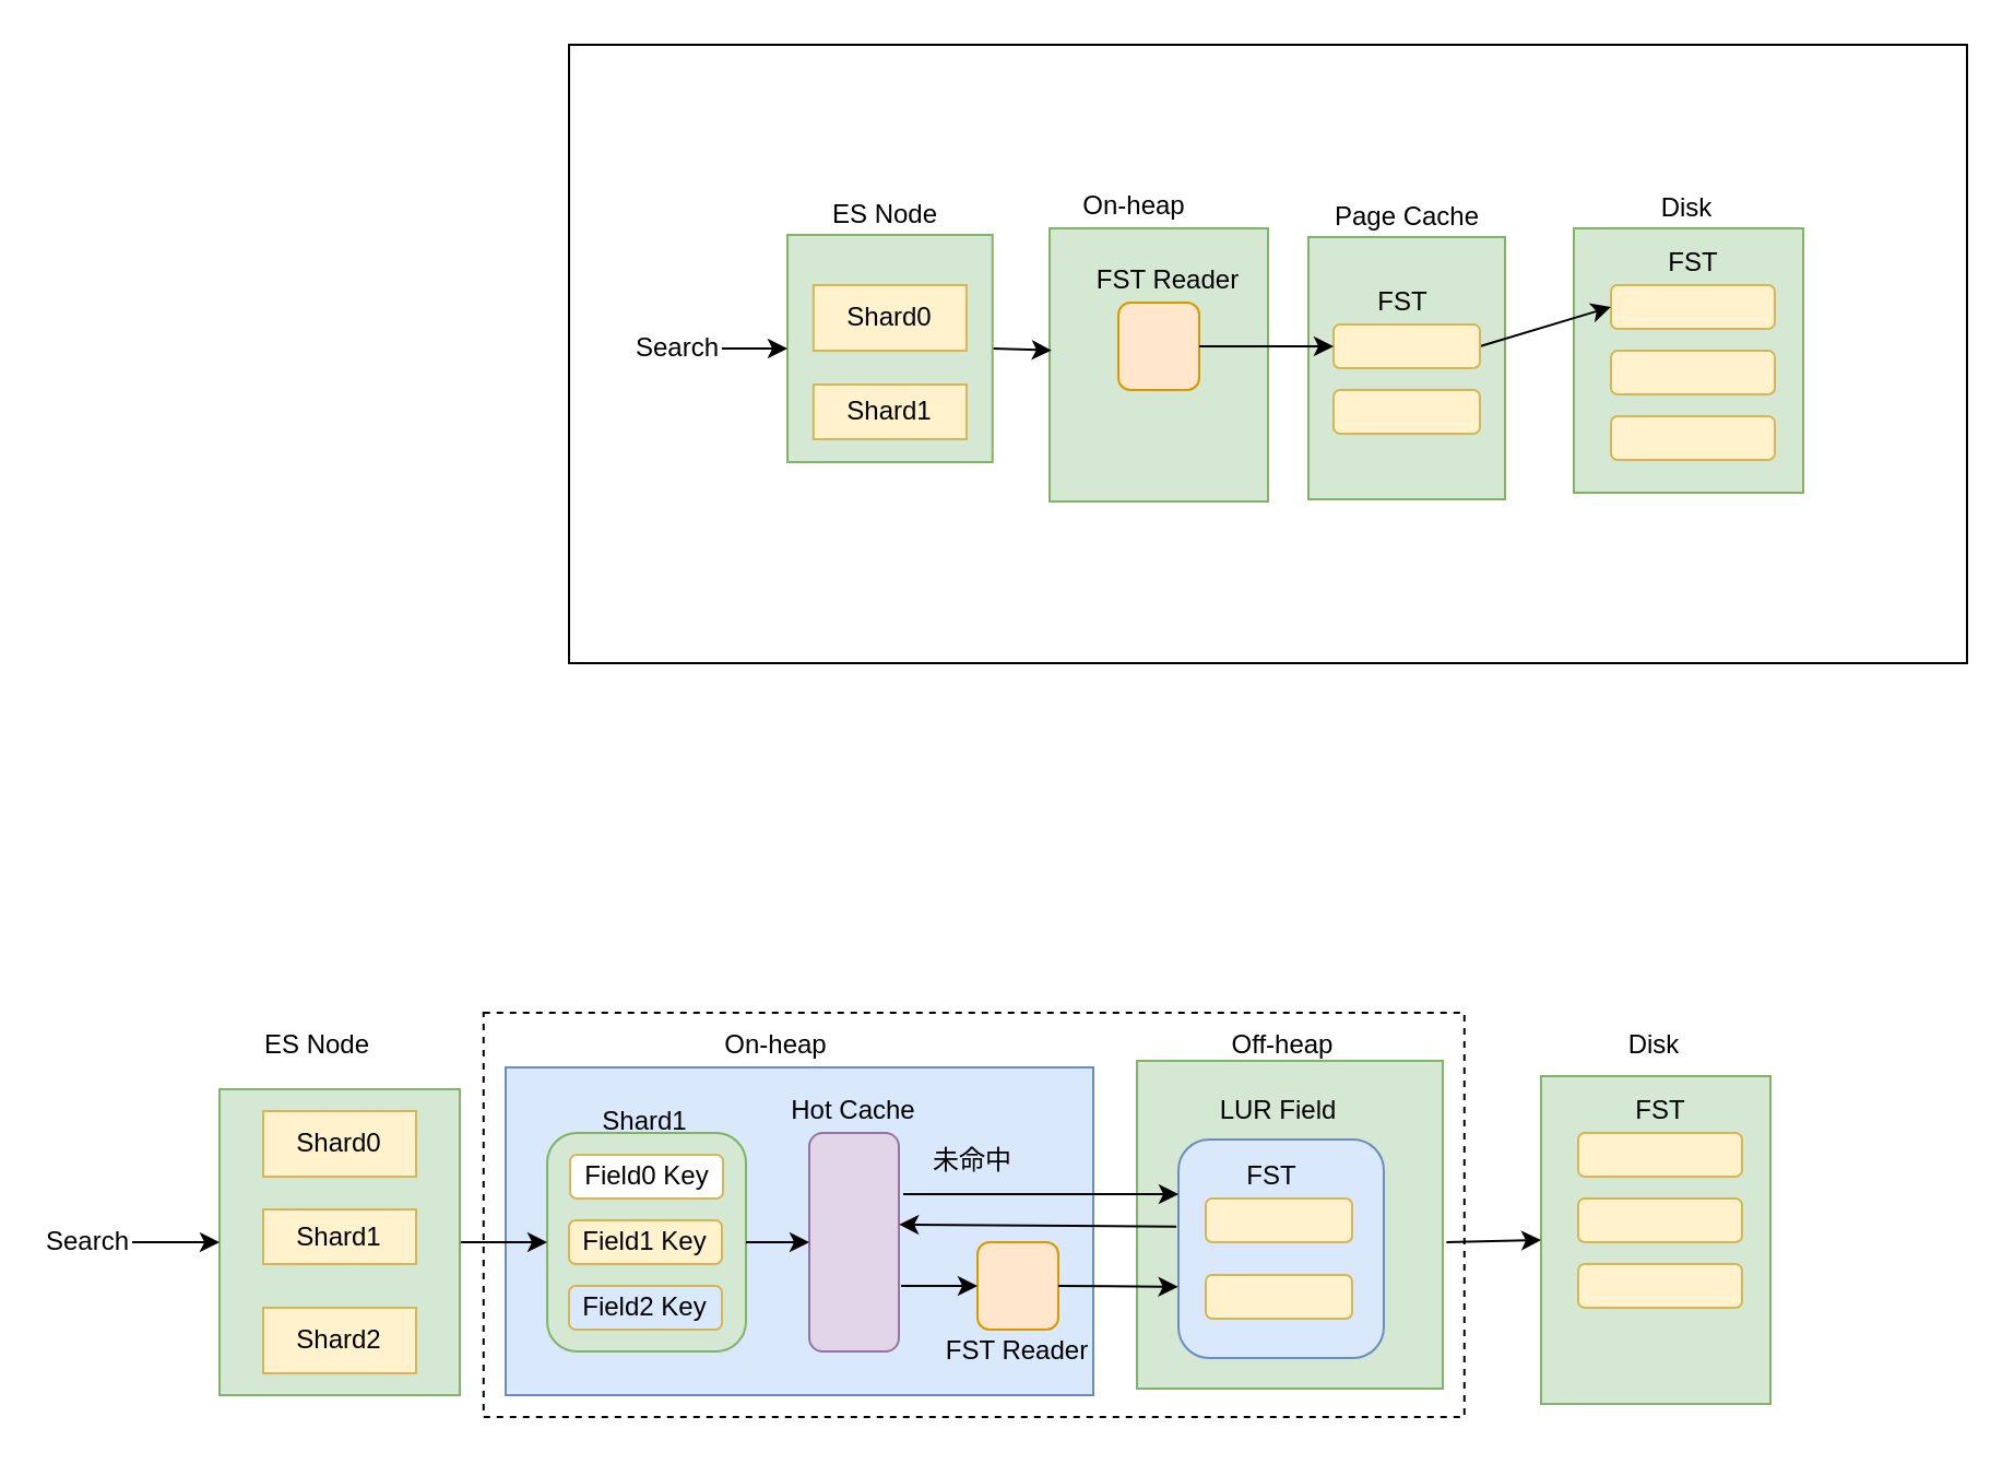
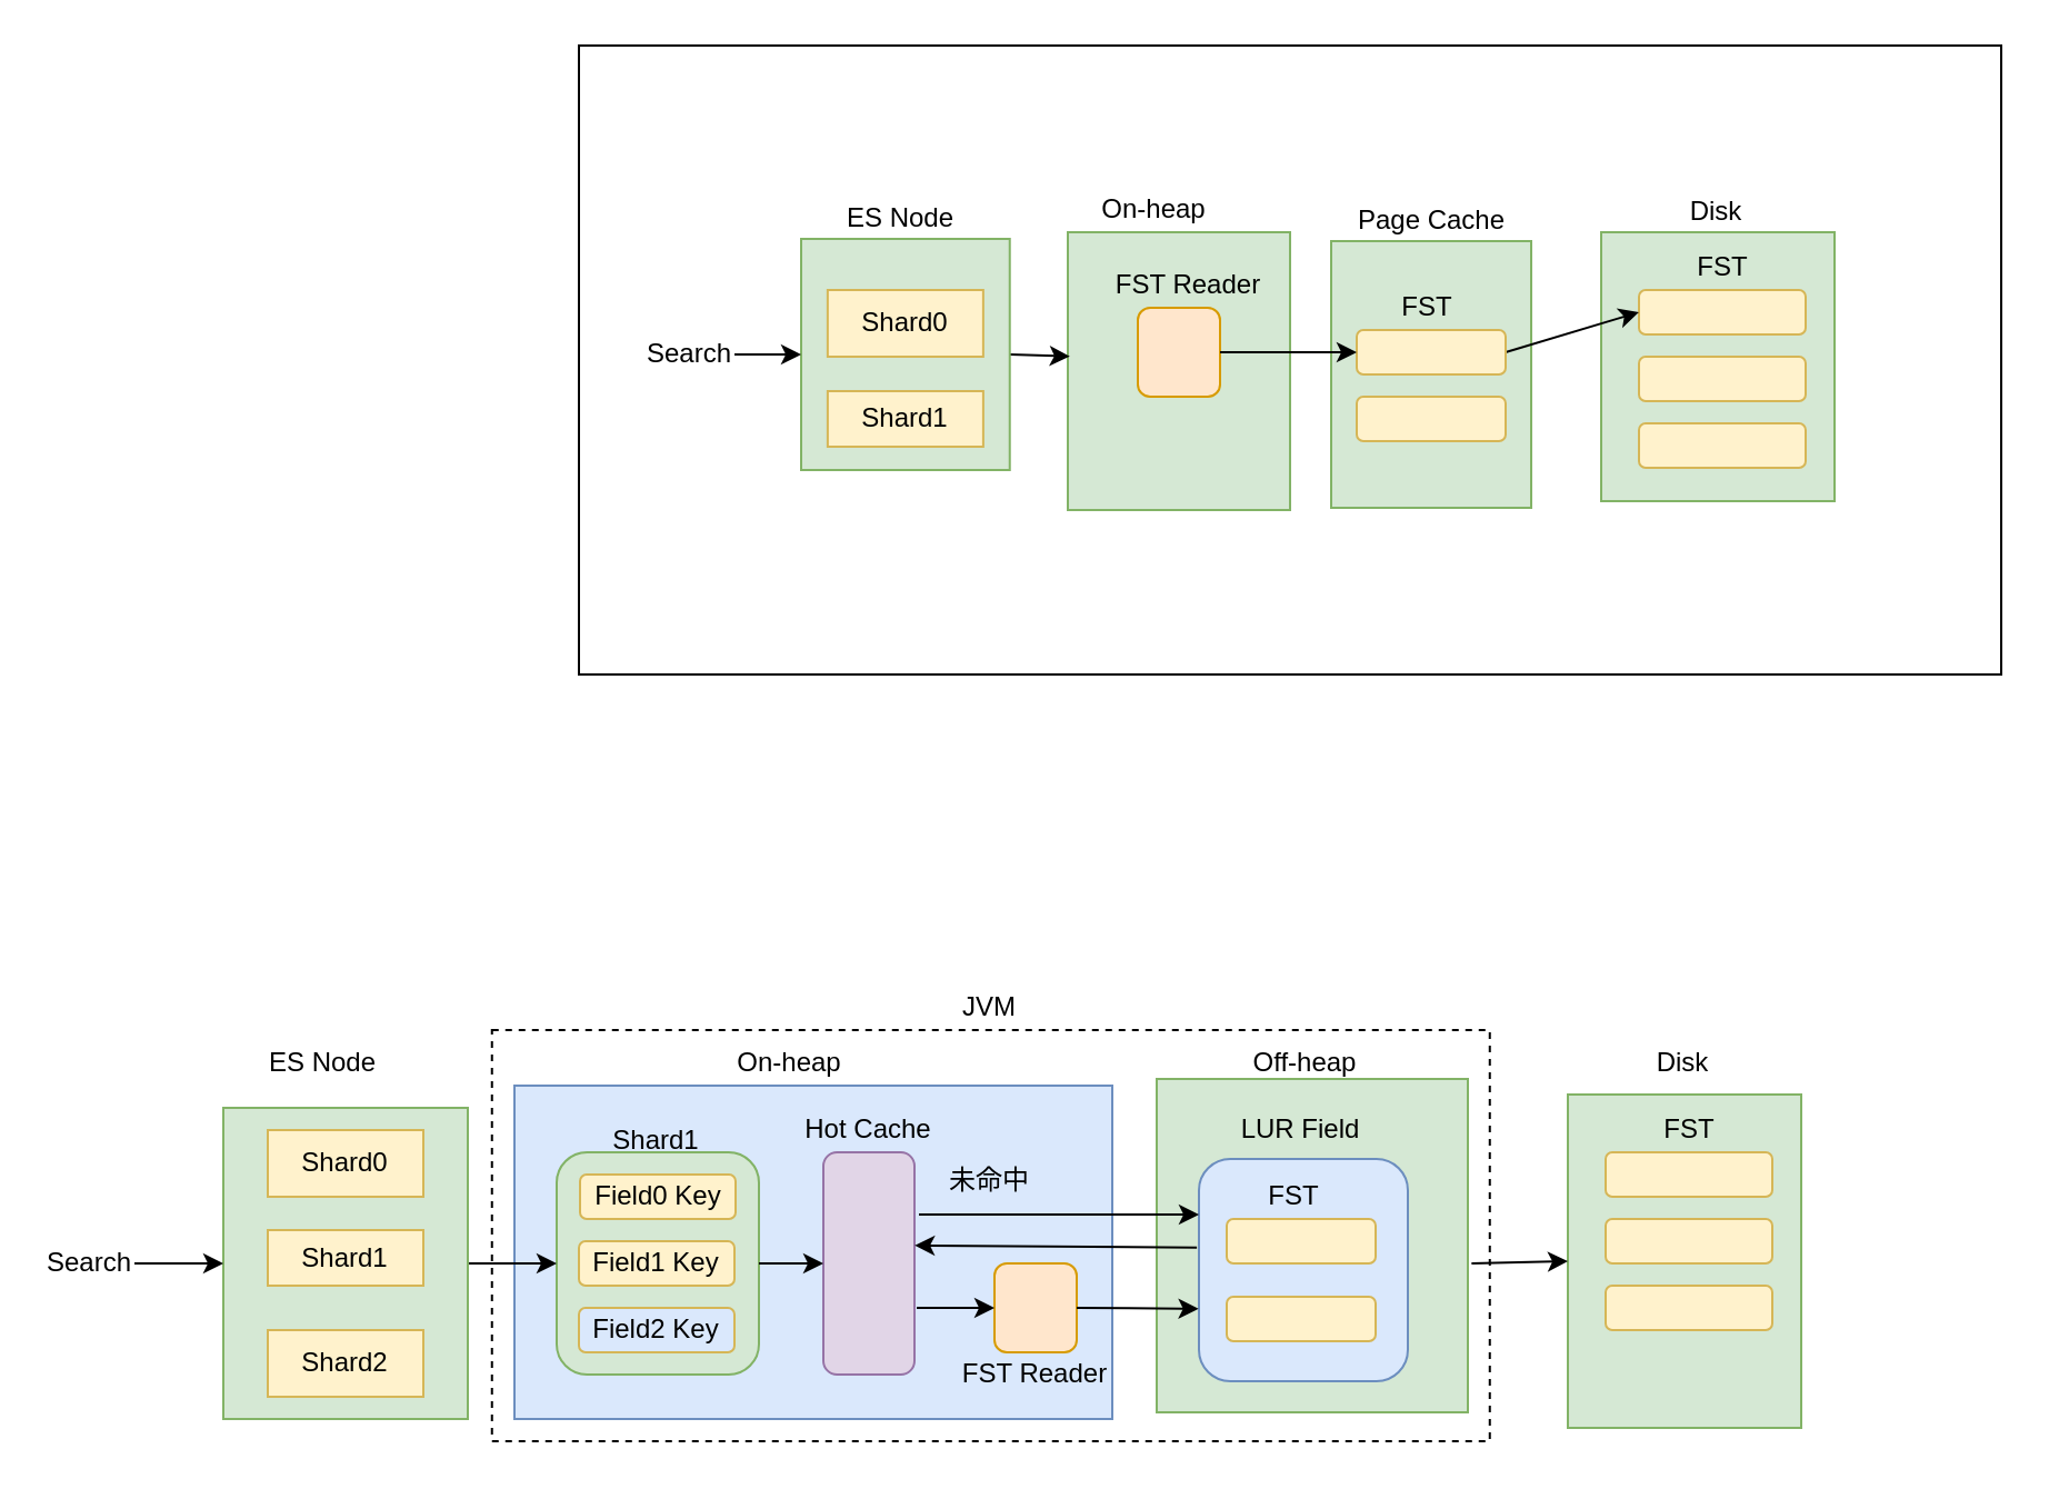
  <mxCell id="0" />
  <mxCell id="1" parent="0" />
  <mxCell id="2" value="" style="rounded=0;whiteSpace=wrap;html=1;" vertex="1" parent="1"><mxGeometry x="260" y="20" width="640" height="283" as="geometry" /></mxCell>
  <mxCell id="3" value="" style="rounded=0;whiteSpace=wrap;html=1;fillColor=#d5e8d4;strokeColor=#82b366;" vertex="1" parent="1"><mxGeometry x="480" y="104" width="100" height="125" as="geometry" /></mxCell>
  <mxCell id="4" value="" style="rounded=0;whiteSpace=wrap;html=1;fillColor=#d5e8d4;strokeColor=#82b366;" vertex="1" parent="1"><mxGeometry x="598.5" y="108" width="90" height="120" as="geometry" /></mxCell>
  <mxCell id="5" value="" style="rounded=0;whiteSpace=wrap;html=1;dashed=1;" vertex="1" parent="1"><mxGeometry x="220.88" y="463" width="449" height="185" as="geometry" /></mxCell>
  <mxCell id="6" value="" style="rounded=0;whiteSpace=wrap;html=1;fillColor=#dae8fc;strokeColor=#6c8ebf;" vertex="1" parent="1"><mxGeometry x="231" y="488" width="269" height="150" as="geometry" /></mxCell>
  <mxCell id="7" value="" style="rounded=0;whiteSpace=wrap;html=1;fillColor=#d5e8d4;strokeColor=#82b366;" vertex="1" parent="1"><mxGeometry x="520" y="485" width="140" height="150" as="geometry" /></mxCell>
  <mxCell id="8" value="" style="rounded=0;whiteSpace=wrap;html=1;fillColor=#d5e8d4;strokeColor=#82b366;" vertex="1" parent="1"><mxGeometry x="705" y="492" width="105" height="150" as="geometry" /></mxCell>
  <mxCell id="9" value="Disk" style="text;html=1;strokeColor=none;fillColor=none;align=center;verticalAlign=middle;whiteSpace=wrap;rounded=0;" vertex="1" parent="1"><mxGeometry x="722" y="468" width="70" height="20" as="geometry" /></mxCell>
  <mxCell id="10" value="FST" style="text;html=1;strokeColor=none;fillColor=none;align=center;verticalAlign=middle;whiteSpace=wrap;rounded=0;" vertex="1" parent="1"><mxGeometry x="739.5" y="498" width="40" height="20" as="geometry" /></mxCell>
  <mxCell id="11" value="" style="rounded=1;whiteSpace=wrap;html=1;fillColor=#fff2cc;strokeColor=#d6b656;" vertex="1" parent="1"><mxGeometry x="722" y="518" width="75" height="20" as="geometry" /></mxCell>
  <mxCell id="12" value="" style="rounded=1;whiteSpace=wrap;html=1;fillColor=#fff2cc;strokeColor=#d6b656;" vertex="1" parent="1"><mxGeometry x="722" y="548" width="75" height="20" as="geometry" /></mxCell>
  <mxCell id="13" value="" style="rounded=1;whiteSpace=wrap;html=1;fillColor=#fff2cc;strokeColor=#d6b656;" vertex="1" parent="1"><mxGeometry x="722" y="578" width="75" height="20" as="geometry" /></mxCell>
  <mxCell id="14" value="" style="rounded=1;whiteSpace=wrap;html=1;fillColor=#dae8fc;strokeColor=#6c8ebf;" vertex="1" parent="1"><mxGeometry x="539" y="521" width="94" height="100" as="geometry" /></mxCell>
  <mxCell id="15" value="LUR Field" style="text;html=1;strokeColor=none;fillColor=none;align=center;verticalAlign=middle;whiteSpace=wrap;rounded=0;" vertex="1" parent="1"><mxGeometry x="540" y="498" width="90" height="20" as="geometry" /></mxCell>
  <mxCell id="16" value="" style="endArrow=classic;html=1;entryX=0;entryY=0.5;entryDx=0;entryDy=0;exitX=1.012;exitY=0.553;exitDx=0;exitDy=0;exitPerimeter=0;" edge="1" parent="1" source="7" target="8"><mxGeometry width="50" height="50" relative="1" as="geometry"><mxPoint x="660" y="567" as="sourcePoint" /><mxPoint x="710" y="568" as="targetPoint" /></mxGeometry></mxCell>
  <mxCell id="17" value="On-heap" style="text;html=1;strokeColor=none;fillColor=none;align=center;verticalAlign=middle;whiteSpace=wrap;rounded=0;" vertex="1" parent="1"><mxGeometry x="320" y="468" width="70" height="20" as="geometry" /></mxCell>
  <mxCell id="18" value="" style="rounded=1;whiteSpace=wrap;html=1;fillColor=#e1d5e7;strokeColor=#9673a6;" vertex="1" parent="1"><mxGeometry x="370" y="518" width="41" height="100" as="geometry" /></mxCell>
  <mxCell id="19" value="Hot Cache" style="text;html=1;strokeColor=none;fillColor=none;align=center;verticalAlign=middle;whiteSpace=wrap;rounded=0;" vertex="1" parent="1"><mxGeometry x="355.87" y="498" width="69.25" height="20" as="geometry" /></mxCell>
  <mxCell id="20" value="" style="rounded=1;whiteSpace=wrap;html=1;fillColor=#d5e8d4;strokeColor=#82b366;" vertex="1" parent="1"><mxGeometry x="250" y="518" width="91" height="100" as="geometry" /></mxCell>
  <mxCell id="21" value="" style="endArrow=classic;html=1;entryX=0;entryY=0.25;entryDx=0;entryDy=0;" edge="1" target="14" parent="1"><mxGeometry width="50" height="50" relative="1" as="geometry"><mxPoint x="413" y="546" as="sourcePoint" /><mxPoint x="380" y="418" as="targetPoint" /></mxGeometry></mxCell>
  <mxCell id="22" value="Field2 Key" style="rounded=1;whiteSpace=wrap;html=1;fillColor=#dae8fc;strokeColor=#d6b656;" vertex="1" parent="1"><mxGeometry x="260" y="588" width="70" height="20" as="geometry" /></mxCell>
- <mxCell id="23" value="Field0 Key" style="rounded=1;whiteSpace=wrap;html=1;fillColor=#ffffff;strokeColor=#d6b656;" vertex="1" parent="1"><mxGeometry x="260.5" y="528" width="70" height="20" as="geometry" /></mxCell>
+ <mxCell id="23" value="Field0 Key" style="rounded=1;whiteSpace=wrap;html=1;fillColor=#fff2cc;strokeColor=#d6b656;" vertex="1" parent="1"><mxGeometry x="260.5" y="528" width="70" height="20" as="geometry" /></mxCell>
  <mxCell id="24" value="Field1 Key" style="rounded=1;whiteSpace=wrap;html=1;fillColor=#fff2cc;strokeColor=#d6b656;" vertex="1" parent="1"><mxGeometry x="260" y="558" width="70" height="20" as="geometry" /></mxCell>
  <mxCell id="25" value="" style="endArrow=classic;html=1;entryX=0;entryY=0.5;entryDx=0;entryDy=0;exitX=1;exitY=0.5;exitDx=0;exitDy=0;" edge="1" source="26" target="20" parent="1"><mxGeometry width="50" height="50" relative="1" as="geometry"><mxPoint x="200" y="568" as="sourcePoint" /><mxPoint x="310" y="388" as="targetPoint" /></mxGeometry></mxCell>
  <mxCell id="26" value="" style="rounded=0;whiteSpace=wrap;html=1;fillColor=#d5e8d4;strokeColor=#82b366;" vertex="1" parent="1"><mxGeometry x="100" y="498" width="110" height="140" as="geometry" /></mxCell>
  <mxCell id="27" value="Shard0" style="rounded=0;whiteSpace=wrap;html=1;fillColor=#fff2cc;strokeColor=#d6b656;" vertex="1" parent="1"><mxGeometry x="120" y="508" width="70" height="30" as="geometry" /></mxCell>
  <mxCell id="28" value="Shard1" style="rounded=0;whiteSpace=wrap;html=1;fillColor=#fff2cc;strokeColor=#d6b656;" vertex="1" parent="1"><mxGeometry x="120" y="553" width="70" height="25" as="geometry" /></mxCell>
  <mxCell id="29" value="Shard2" style="rounded=0;whiteSpace=wrap;html=1;fillColor=#fff2cc;strokeColor=#d6b656;" vertex="1" parent="1"><mxGeometry x="120" y="598" width="70" height="30" as="geometry" /></mxCell>
  <mxCell id="30" value="Shard1" style="text;html=1;strokeColor=none;fillColor=none;align=center;verticalAlign=middle;whiteSpace=wrap;rounded=0;" vertex="1" parent="1"><mxGeometry x="275" y="503" width="40" height="20" as="geometry" /></mxCell>
  <mxCell id="31" value="" style="rounded=1;whiteSpace=wrap;html=1;fillColor=#fff2cc;strokeColor=#d6b656;" vertex="1" parent="1"><mxGeometry x="551.5" y="548" width="67" height="20" as="geometry" /></mxCell>
  <mxCell id="32" value="" style="rounded=1;whiteSpace=wrap;html=1;fillColor=#fff2cc;strokeColor=#d6b656;" vertex="1" parent="1"><mxGeometry x="551.5" y="583" width="67" height="20" as="geometry" /></mxCell>
  <mxCell id="33" value="ES Node" style="text;html=1;strokeColor=none;fillColor=none;align=center;verticalAlign=middle;whiteSpace=wrap;rounded=0;" vertex="1" parent="1"><mxGeometry x="110" y="468" width="70" height="20" as="geometry" /></mxCell>
  <mxCell id="34" value="" style="endArrow=classic;html=1;entryX=0;entryY=0.5;entryDx=0;entryDy=0;" edge="1" target="26" parent="1"><mxGeometry width="50" height="50" relative="1" as="geometry"><mxPoint x="60" y="568" as="sourcePoint" /><mxPoint x="70" y="548" as="targetPoint" /></mxGeometry></mxCell>
  <mxCell id="35" value="Search" style="text;html=1;strokeColor=none;fillColor=none;align=center;verticalAlign=middle;whiteSpace=wrap;rounded=0;" vertex="1" parent="1"><mxGeometry x="20" y="558" width="40" height="20" as="geometry" /></mxCell>
  <mxCell id="36" value="" style="endArrow=classic;html=1;exitX=1;exitY=0.5;exitDx=0;exitDy=0;" edge="1" source="20" parent="1"><mxGeometry width="50" height="50" relative="1" as="geometry"><mxPoint x="410" y="578" as="sourcePoint" /><mxPoint x="370" y="568" as="targetPoint" /></mxGeometry></mxCell>
  <mxCell id="37" value="FST" style="text;html=1;strokeColor=none;fillColor=none;align=center;verticalAlign=middle;whiteSpace=wrap;rounded=0;" vertex="1" parent="1"><mxGeometry x="562" y="528" width="40" height="20" as="geometry" /></mxCell>
  <mxCell id="38" value="未命中" style="text;html=1;strokeColor=none;fillColor=none;align=center;verticalAlign=middle;whiteSpace=wrap;rounded=0;dashed=1;" vertex="1" parent="1"><mxGeometry x="425.38" y="521" width="40" height="20" as="geometry" /></mxCell>
  <mxCell id="39" value="Off-heap" style="text;html=1;strokeColor=none;fillColor=none;align=center;verticalAlign=middle;whiteSpace=wrap;rounded=0;" vertex="1" parent="1"><mxGeometry x="551.5" y="468" width="70" height="20" as="geometry" /></mxCell>
  <mxCell id="40" value="" style="endArrow=classic;html=1;exitX=-0.01;exitY=0.399;exitDx=0;exitDy=0;exitPerimeter=0;entryX=1.002;entryY=0.419;entryDx=0;entryDy=0;entryPerimeter=0;" edge="1" parent="1" source="14" target="18"><mxGeometry width="50" height="50" relative="1" as="geometry"><mxPoint x="350" y="733" as="sourcePoint" /><mxPoint x="400" y="683" as="targetPoint" /></mxGeometry></mxCell>
  <mxCell id="41" value="" style="rounded=1;whiteSpace=wrap;html=1;fillColor=#ffe6cc;strokeColor=#d79b00;" vertex="1" parent="1"><mxGeometry x="447" y="568" width="37" height="40" as="geometry" /></mxCell>
  <mxCell id="42" value="FST Reader" style="text;html=1;strokeColor=none;fillColor=none;align=center;verticalAlign=middle;whiteSpace=wrap;rounded=0;" vertex="1" parent="1"><mxGeometry x="430.88" y="608" width="69.25" height="20" as="geometry" /></mxCell>
  <mxCell id="43" value="" style="endArrow=classic;html=1;entryX=0;entryY=0.5;entryDx=0;entryDy=0;" edge="1" parent="1" target="41"><mxGeometry width="50" height="50" relative="1" as="geometry"><mxPoint x="412" y="588" as="sourcePoint" /><mxPoint x="500" y="673" as="targetPoint" /></mxGeometry></mxCell>
  <mxCell id="44" value="" style="endArrow=classic;html=1;exitX=1;exitY=0.5;exitDx=0;exitDy=0;entryX=-0.002;entryY=0.674;entryDx=0;entryDy=0;entryPerimeter=0;" edge="1" parent="1" source="41" target="14"><mxGeometry width="50" height="50" relative="1" as="geometry"><mxPoint x="550" y="733" as="sourcePoint" /><mxPoint x="600" y="683" as="targetPoint" /></mxGeometry></mxCell>
+ <mxCell id="45" value="JVM" style="text;html=1;strokeColor=none;fillColor=none;align=center;verticalAlign=middle;whiteSpace=wrap;rounded=0;" vertex="1" parent="1"><mxGeometry x="410" y="443" width="70" height="20" as="geometry" /></mxCell>
  <mxCell id="46" value="" style="rounded=0;whiteSpace=wrap;html=1;fillColor=#d5e8d4;strokeColor=#82b366;" vertex="1" parent="1"><mxGeometry x="720" y="104" width="105" height="121" as="geometry" /></mxCell>
  <mxCell id="47" value="Disk" style="text;html=1;strokeColor=none;fillColor=none;align=center;verticalAlign=middle;whiteSpace=wrap;rounded=0;" vertex="1" parent="1"><mxGeometry x="737" y="85" width="70" height="20" as="geometry" /></mxCell>
  <mxCell id="48" value="FST" style="text;html=1;strokeColor=none;fillColor=none;align=center;verticalAlign=middle;whiteSpace=wrap;rounded=0;" vertex="1" parent="1"><mxGeometry x="754.5" y="110" width="40" height="20" as="geometry" /></mxCell>
  <mxCell id="49" value="" style="rounded=1;whiteSpace=wrap;html=1;fillColor=#fff2cc;strokeColor=#d6b656;" vertex="1" parent="1"><mxGeometry x="737" y="130" width="75" height="20" as="geometry" /></mxCell>
  <mxCell id="50" value="" style="rounded=1;whiteSpace=wrap;html=1;fillColor=#fff2cc;strokeColor=#d6b656;" vertex="1" parent="1"><mxGeometry x="737" y="160" width="75" height="20" as="geometry" /></mxCell>
  <mxCell id="51" value="" style="rounded=1;whiteSpace=wrap;html=1;fillColor=#fff2cc;strokeColor=#d6b656;" vertex="1" parent="1"><mxGeometry x="737" y="190" width="75" height="20" as="geometry" /></mxCell>
  <mxCell id="52" value="" style="endArrow=classic;html=1;entryX=0;entryY=0.5;entryDx=0;entryDy=0;exitX=1;exitY=0.5;exitDx=0;exitDy=0;" edge="1" source="58" target="49" parent="1"><mxGeometry width="50" height="50" relative="1" as="geometry"><mxPoint x="721.68" y="177.95" as="sourcePoint" /><mxPoint x="770" y="178" as="targetPoint" /></mxGeometry></mxCell>
  <mxCell id="53" value="On-heap" style="text;html=1;strokeColor=none;fillColor=none;align=center;verticalAlign=middle;whiteSpace=wrap;rounded=0;" vertex="1" parent="1"><mxGeometry x="484" y="84" width="70" height="20" as="geometry" /></mxCell>
  <mxCell id="54" value="" style="endArrow=classic;html=1;exitX=1;exitY=0.5;exitDx=0;exitDy=0;entryX=0.009;entryY=0.447;entryDx=0;entryDy=0;entryPerimeter=0;" edge="1" source="55" target="3" parent="1"><mxGeometry width="50" height="50" relative="1" as="geometry"><mxPoint x="400" y="173" as="sourcePoint" /><mxPoint x="440" y="175" as="targetPoint" /></mxGeometry></mxCell>
  <mxCell id="55" value="" style="rounded=0;whiteSpace=wrap;html=1;fillColor=#d5e8d4;strokeColor=#82b366;" vertex="1" parent="1"><mxGeometry x="360" y="107" width="93.87" height="104" as="geometry" /></mxCell>
  <mxCell id="56" value="Shard0" style="rounded=0;whiteSpace=wrap;html=1;fillColor=#fff2cc;strokeColor=#d6b656;" vertex="1" parent="1"><mxGeometry x="371.93" y="130" width="70" height="30" as="geometry" /></mxCell>
  <mxCell id="57" value="Shard1" style="rounded=0;whiteSpace=wrap;html=1;fillColor=#fff2cc;strokeColor=#d6b656;" vertex="1" parent="1"><mxGeometry x="371.94" y="175.5" width="70" height="25" as="geometry" /></mxCell>
  <mxCell id="58" value="" style="rounded=1;whiteSpace=wrap;html=1;fillColor=#fff2cc;strokeColor=#d6b656;" vertex="1" parent="1"><mxGeometry x="610" y="148" width="67" height="20" as="geometry" /></mxCell>
  <mxCell id="59" value="" style="rounded=1;whiteSpace=wrap;html=1;fillColor=#fff2cc;strokeColor=#d6b656;" vertex="1" parent="1"><mxGeometry x="610" y="178" width="67" height="20" as="geometry" /></mxCell>
  <mxCell id="60" value="ES Node" style="text;html=1;strokeColor=none;fillColor=none;align=center;verticalAlign=middle;whiteSpace=wrap;rounded=0;" vertex="1" parent="1"><mxGeometry x="370" y="88" width="70" height="20" as="geometry" /></mxCell>
  <mxCell id="61" value="" style="endArrow=classic;html=1;entryX=0;entryY=0.5;entryDx=0;entryDy=0;" edge="1" target="55" parent="1"><mxGeometry width="50" height="50" relative="1" as="geometry"><mxPoint x="330" y="159" as="sourcePoint" /><mxPoint x="313.87" y="139" as="targetPoint" /></mxGeometry></mxCell>
  <mxCell id="62" value="Search" style="text;html=1;strokeColor=none;fillColor=none;align=center;verticalAlign=middle;whiteSpace=wrap;rounded=0;" vertex="1" parent="1"><mxGeometry x="290" y="149" width="40" height="20" as="geometry" /></mxCell>
  <mxCell id="63" value="FST" style="text;html=1;strokeColor=none;fillColor=none;align=center;verticalAlign=middle;whiteSpace=wrap;rounded=0;" vertex="1" parent="1"><mxGeometry x="621.5" y="128" width="40" height="20" as="geometry" /></mxCell>
  <mxCell id="64" value="Page Cache" style="text;html=1;strokeColor=none;fillColor=none;align=center;verticalAlign=middle;whiteSpace=wrap;rounded=0;" vertex="1" parent="1"><mxGeometry x="608.5" y="89" width="70" height="20" as="geometry" /></mxCell>
  <mxCell id="65" value="" style="rounded=1;whiteSpace=wrap;html=1;fillColor=#ffe6cc;strokeColor=#d79b00;" vertex="1" parent="1"><mxGeometry x="511.5" y="138" width="37" height="40" as="geometry" /></mxCell>
  <mxCell id="66" value="FST Reader" style="text;html=1;strokeColor=none;fillColor=none;align=center;verticalAlign=middle;whiteSpace=wrap;rounded=0;" vertex="1" parent="1"><mxGeometry x="500" y="118" width="69.25" height="20" as="geometry" /></mxCell>
  <mxCell id="67" value="" style="endArrow=classic;html=1;exitX=1;exitY=0.5;exitDx=0;exitDy=0;entryX=0;entryY=0.5;entryDx=0;entryDy=0;" edge="1" source="65" target="58" parent="1"><mxGeometry width="50" height="50" relative="1" as="geometry"><mxPoint x="610" y="343" as="sourcePoint" /><mxPoint x="577.62" y="177.35" as="targetPoint" /></mxGeometry></mxCell>
